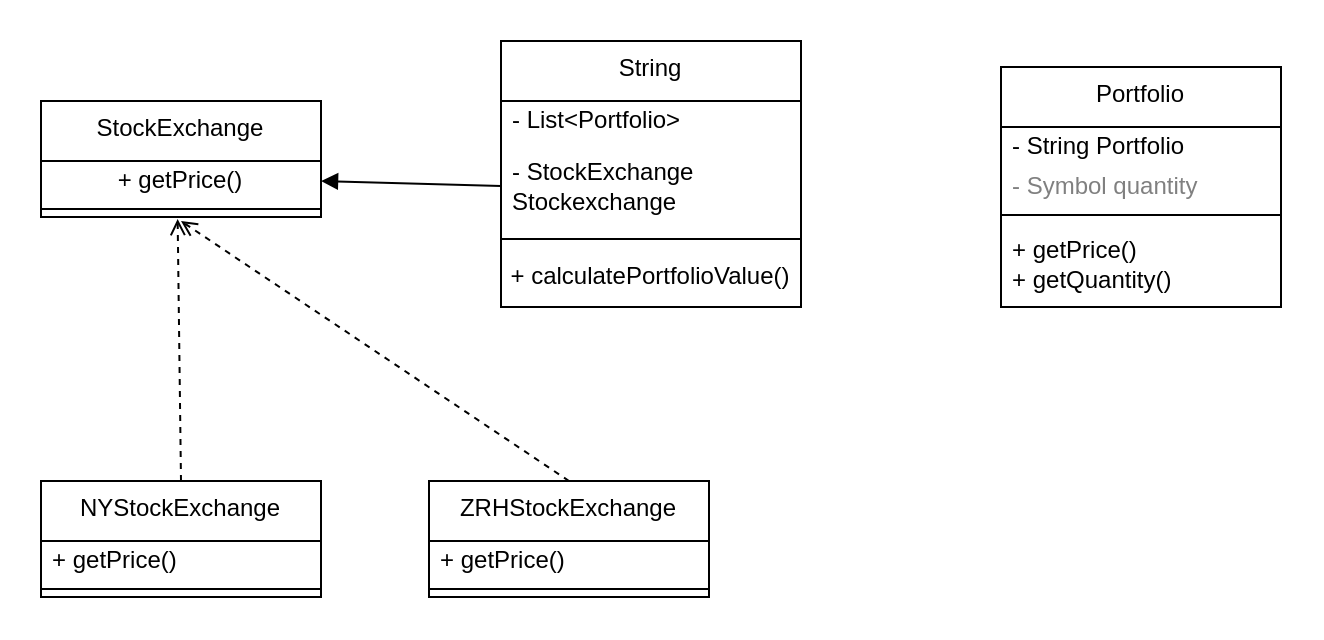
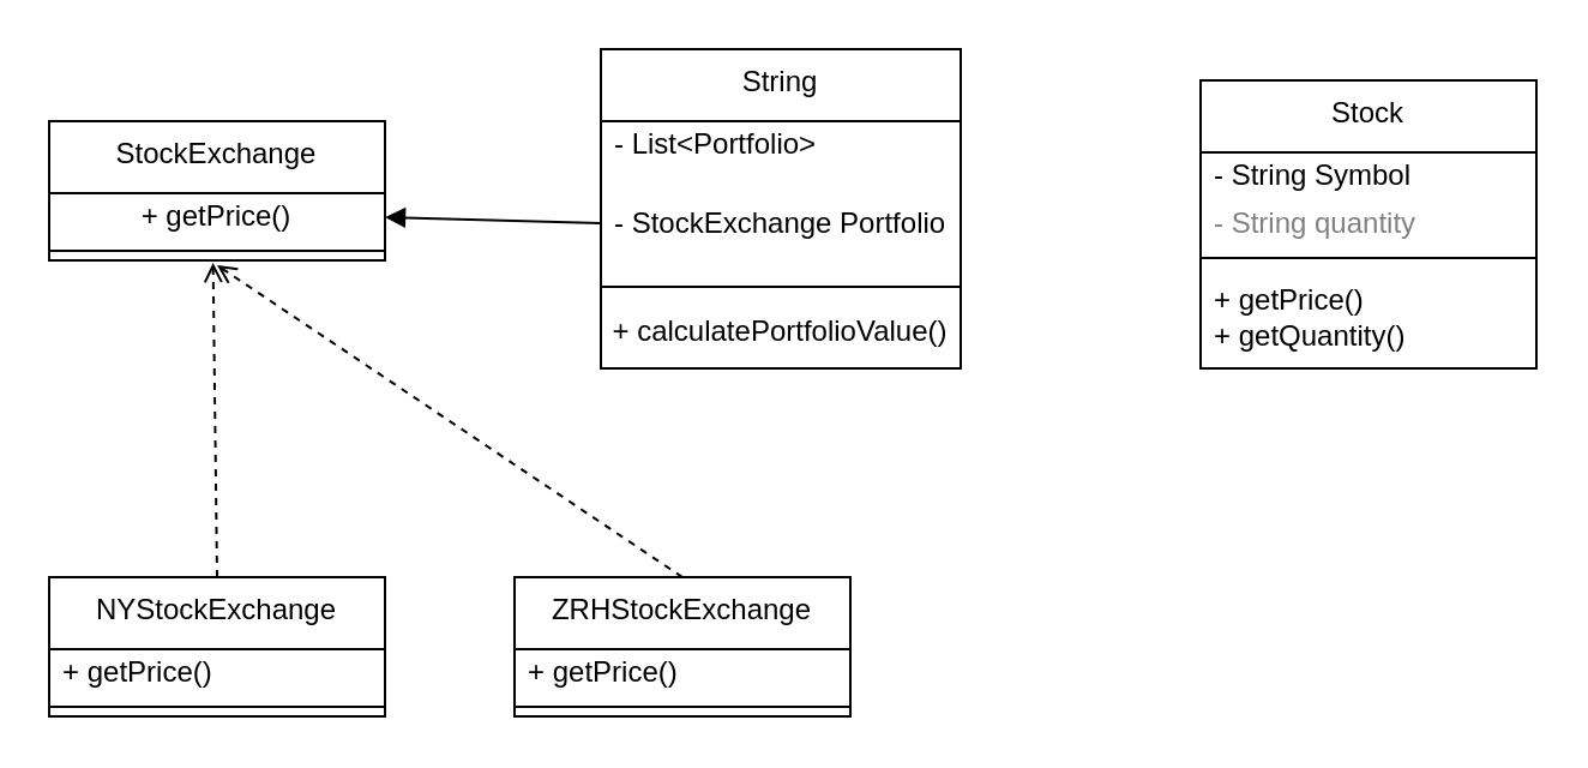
  <mxCell id="0" />
  <mxCell id="1" parent="0" />
  <mxCell id="2" value="StockExchange" style="swimlane;fontStyle=0;align=center;verticalAlign=top;childLayout=stackLayout;horizontal=1;startSize=30;horizontalStack=0;resizeParent=1;resizeParentMax=0;resizeLast=0;collapsible=0;marginBottom=0;html=1;whiteSpace=wrap;" vertex="1" parent="1"><mxGeometry x="20" y="50" width="140" height="58" as="geometry" /></mxCell>
  <mxCell id="3" value="+ getPrice()" style="text;html=1;strokeColor=none;fillColor=none;align=center;verticalAlign=middle;spacingLeft=4;spacingRight=4;overflow=hidden;rotatable=0;points=[[0,0.5],[1,0.5]];portConstraint=eastwest;whiteSpace=wrap;" vertex="1" parent="2"><mxGeometry y="30" width="140" height="20" as="geometry" /></mxCell>
  <mxCell id="4" value="" style="line;strokeWidth=1;fillColor=none;align=left;verticalAlign=middle;spacingTop=-1;spacingLeft=3;spacingRight=3;rotatable=0;labelPosition=right;points=[];portConstraint=eastwest;" vertex="1" parent="2"><mxGeometry y="50" width="140" height="8" as="geometry" /></mxCell>
  <mxCell id="5" value="String" style="swimlane;fontStyle=0;align=center;verticalAlign=top;childLayout=stackLayout;horizontal=1;startSize=30;horizontalStack=0;resizeParent=1;resizeParentMax=0;resizeLast=0;collapsible=0;marginBottom=0;html=1;whiteSpace=wrap;" vertex="1" parent="1"><mxGeometry x="250" y="20" width="150" height="133" as="geometry" /></mxCell>
  <mxCell id="6" value="- List&amp;lt;Portfolio&amp;gt;" style="text;html=1;strokeColor=none;fillColor=none;align=left;verticalAlign=middle;spacingLeft=4;spacingRight=4;overflow=hidden;rotatable=0;points=[[0,0.5],[1,0.5]];portConstraint=eastwest;whiteSpace=wrap;" vertex="1" parent="5"><mxGeometry y="30" width="150" height="20" as="geometry" /></mxCell>
- <mxCell id="7" value="- StockExchange Stockexchange" style="text;html=1;strokeColor=none;fillColor=none;align=left;verticalAlign=middle;spacingLeft=4;spacingRight=4;overflow=hidden;rotatable=0;points=[[0,0.5],[1,0.5]];portConstraint=eastwest;whiteSpace=wrap;" vertex="1" parent="5"><mxGeometry y="50" width="150" height="45" as="geometry" /></mxCell>
+ <mxCell id="7" value="- StockExchange Portfolio" style="text;html=1;strokeColor=none;fillColor=none;align=left;verticalAlign=middle;spacingLeft=4;spacingRight=4;overflow=hidden;rotatable=0;points=[[0,0.5],[1,0.5]];portConstraint=eastwest;whiteSpace=wrap;" vertex="1" parent="5"><mxGeometry y="50" width="150" height="45" as="geometry" /></mxCell>
  <mxCell id="8" value="" style="line;strokeWidth=1;fillColor=none;align=left;verticalAlign=middle;spacingTop=-1;spacingLeft=3;spacingRight=3;rotatable=0;labelPosition=right;points=[];portConstraint=eastwest;" vertex="1" parent="5"><mxGeometry y="95" width="150" height="8" as="geometry" /></mxCell>
  <mxCell id="9" value="+ calculatePortfolioValue()" style="text;strokeColor=none;align=center;fillColor=none;html=1;verticalAlign=middle;whiteSpace=wrap;rounded=0;" vertex="1" parent="5"><mxGeometry y="103" width="150" height="30" as="geometry" /></mxCell>
- <mxCell id="10" value="Portfolio" style="swimlane;fontStyle=0;align=center;verticalAlign=top;childLayout=stackLayout;horizontal=1;startSize=30;horizontalStack=0;resizeParent=1;resizeParentMax=0;resizeLast=0;collapsible=0;marginBottom=0;html=1;whiteSpace=wrap;" vertex="1" parent="1"><mxGeometry x="500" y="33" width="140" height="120" as="geometry" /></mxCell>
- <mxCell id="11" value="- String Portfolio" style="text;html=1;strokeColor=none;fillColor=none;align=left;verticalAlign=middle;spacingLeft=4;spacingRight=4;overflow=hidden;rotatable=0;points=[[0,0.5],[1,0.5]];portConstraint=eastwest;whiteSpace=wrap;" vertex="1" parent="10"><mxGeometry y="30" width="140" height="20" as="geometry" /></mxCell>
- <mxCell id="12" value="- Symbol quantity" style="text;html=1;strokeColor=none;fillColor=none;align=left;verticalAlign=middle;spacingLeft=4;spacingRight=4;overflow=hidden;rotatable=0;points=[[0,0.5],[1,0.5]];portConstraint=eastwest;fontColor=#808080;whiteSpace=wrap;" vertex="1" parent="10"><mxGeometry y="50" width="140" height="20" as="geometry" /></mxCell>
+ <mxCell id="10" value="Stock" style="swimlane;fontStyle=0;align=center;verticalAlign=top;childLayout=stackLayout;horizontal=1;startSize=30;horizontalStack=0;resizeParent=1;resizeParentMax=0;resizeLast=0;collapsible=0;marginBottom=0;html=1;whiteSpace=wrap;" vertex="1" parent="1"><mxGeometry x="500" y="33" width="140" height="120" as="geometry" /></mxCell>
+ <mxCell id="11" value="- String Symbol" style="text;html=1;strokeColor=none;fillColor=none;align=left;verticalAlign=middle;spacingLeft=4;spacingRight=4;overflow=hidden;rotatable=0;points=[[0,0.5],[1,0.5]];portConstraint=eastwest;whiteSpace=wrap;" vertex="1" parent="10"><mxGeometry y="30" width="140" height="20" as="geometry" /></mxCell>
+ <mxCell id="12" value="- String quantity" style="text;html=1;strokeColor=none;fillColor=none;align=left;verticalAlign=middle;spacingLeft=4;spacingRight=4;overflow=hidden;rotatable=0;points=[[0,0.5],[1,0.5]];portConstraint=eastwest;fontColor=#808080;whiteSpace=wrap;" vertex="1" parent="10"><mxGeometry y="50" width="140" height="20" as="geometry" /></mxCell>
  <mxCell id="13" value="" style="line;strokeWidth=1;fillColor=none;align=left;verticalAlign=middle;spacingTop=-1;spacingLeft=3;spacingRight=3;rotatable=0;labelPosition=right;points=[];portConstraint=eastwest;" vertex="1" parent="10"><mxGeometry y="70" width="140" height="8" as="geometry" /></mxCell>
  <mxCell id="14" value="+ getPrice()&lt;br&gt;+ getQuantity()" style="text;html=1;strokeColor=none;fillColor=none;align=left;verticalAlign=middle;spacingLeft=4;spacingRight=4;overflow=hidden;rotatable=0;points=[[0,0.5],[1,0.5]];portConstraint=eastwest;whiteSpace=wrap;" vertex="1" parent="10"><mxGeometry y="78" width="140" height="42" as="geometry" /></mxCell>
  <mxCell id="15" value="NYStockExchange" style="swimlane;fontStyle=0;align=center;verticalAlign=top;childLayout=stackLayout;horizontal=1;startSize=30;horizontalStack=0;resizeParent=1;resizeParentMax=0;resizeLast=0;collapsible=0;marginBottom=0;html=1;whiteSpace=wrap;" vertex="1" parent="1"><mxGeometry x="20" y="240" width="140" height="58" as="geometry" /></mxCell>
  <mxCell id="16" value="+ getPrice()" style="text;html=1;strokeColor=none;fillColor=none;align=left;verticalAlign=middle;spacingLeft=4;spacingRight=4;overflow=hidden;rotatable=0;points=[[0,0.5],[1,0.5]];portConstraint=eastwest;whiteSpace=wrap;" vertex="1" parent="15"><mxGeometry y="30" width="140" height="20" as="geometry" /></mxCell>
  <mxCell id="17" value="" style="line;strokeWidth=1;fillColor=none;align=left;verticalAlign=middle;spacingTop=-1;spacingLeft=3;spacingRight=3;rotatable=0;labelPosition=right;points=[];portConstraint=eastwest;" vertex="1" parent="15"><mxGeometry y="50" width="140" height="8" as="geometry" /></mxCell>
  <mxCell id="18" value="ZRHStockExchange" style="swimlane;fontStyle=0;align=center;verticalAlign=top;childLayout=stackLayout;horizontal=1;startSize=30;horizontalStack=0;resizeParent=1;resizeParentMax=0;resizeLast=0;collapsible=0;marginBottom=0;html=1;whiteSpace=wrap;" vertex="1" parent="1"><mxGeometry x="214" y="240" width="140" height="58" as="geometry" /></mxCell>
  <mxCell id="19" value="+ getPrice()" style="text;html=1;strokeColor=none;fillColor=none;align=left;verticalAlign=middle;spacingLeft=4;spacingRight=4;overflow=hidden;rotatable=0;points=[[0,0.5],[1,0.5]];portConstraint=eastwest;whiteSpace=wrap;" vertex="1" parent="18"><mxGeometry y="30" width="140" height="20" as="geometry" /></mxCell>
  <mxCell id="20" value="" style="line;strokeWidth=1;fillColor=none;align=left;verticalAlign=middle;spacingTop=-1;spacingLeft=3;spacingRight=3;rotatable=0;labelPosition=right;points=[];portConstraint=eastwest;" vertex="1" parent="18"><mxGeometry y="50" width="140" height="8" as="geometry" /></mxCell>
  <mxCell id="21" value="" style="html=1;verticalAlign=bottom;labelBackgroundColor=none;endArrow=block;endFill=1;rounded=0;entryX=1;entryY=0.5;entryDx=0;entryDy=0;exitX=0;exitY=0.5;exitDx=0;exitDy=0;" edge="1" parent="1" source="7" target="3"><mxGeometry width="160" relative="1" as="geometry"><mxPoint x="270" y="150" as="sourcePoint" /><mxPoint x="430" y="150" as="targetPoint" /></mxGeometry></mxCell>
  <mxCell id="22" value="" style="html=1;verticalAlign=bottom;labelBackgroundColor=none;endArrow=open;endFill=0;dashed=1;rounded=0;entryX=0.488;entryY=1.125;entryDx=0;entryDy=0;entryPerimeter=0;exitX=0.5;exitY=0;exitDx=0;exitDy=0;" edge="1" parent="1" source="15" target="4"><mxGeometry width="160" relative="1" as="geometry"><mxPoint x="270" y="250" as="sourcePoint" /><mxPoint x="430" y="250" as="targetPoint" /></mxGeometry></mxCell>
  <mxCell id="23" value="" style="html=1;verticalAlign=bottom;labelBackgroundColor=none;endArrow=open;endFill=0;dashed=1;rounded=0;exitX=0.5;exitY=0;exitDx=0;exitDy=0;" edge="1" parent="1" source="18"><mxGeometry width="160" relative="1" as="geometry"><mxPoint x="270" y="250" as="sourcePoint" /><mxPoint x="90" y="110" as="targetPoint" /></mxGeometry></mxCell>
